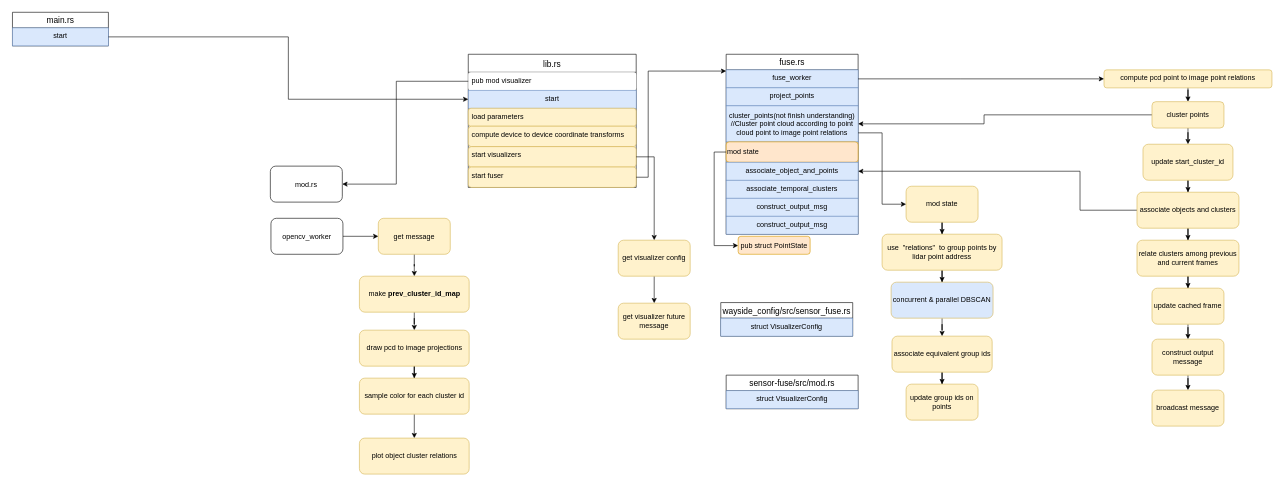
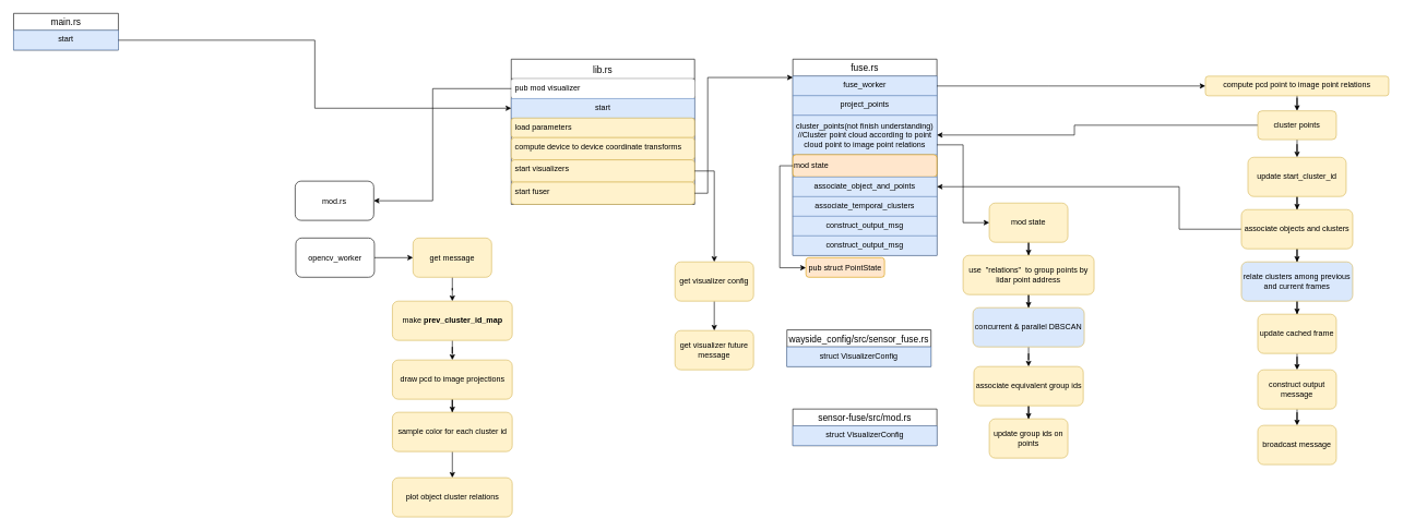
  <mxCell id="0" />
  <mxCell id="1" parent="0" />
  <mxCell id="2" value="main.rs" style="swimlane;fontStyle=0;childLayout=stackLayout;horizontal=1;startSize=26;horizontalStack=0;resizeParent=1;resizeParentMax=0;resizeLast=0;collapsible=1;marginBottom=0;align=center;fontSize=14;" parent="1" vertex="1"><mxGeometry x="20" y="20" width="160" height="56" as="geometry" /></mxCell>
  <mxCell id="3" value="start&#10;" style="text;strokeColor=#6c8ebf;fillColor=#dae8fc;spacingLeft=4;spacingRight=4;overflow=hidden;rotatable=0;points=[[0,0.5],[1,0.5]];portConstraint=eastwest;fontSize=12;align=center;" parent="2" vertex="1"><mxGeometry y="26" width="160" height="30" as="geometry" /></mxCell>
  <mxCell id="4" value="lib.rs" style="swimlane;fontStyle=0;childLayout=stackLayout;horizontal=1;startSize=30;horizontalStack=0;resizeParent=1;resizeParentMax=0;resizeLast=0;collapsible=1;marginBottom=0;align=center;fontSize=14;" parent="1" vertex="1"><mxGeometry x="780" y="90" width="280" height="222" as="geometry" /></mxCell>
  <mxCell id="5" value="pub mod visualizer" style="text;spacingLeft=4;spacingRight=4;overflow=hidden;rotatable=0;points=[[0,0.5],[1,0.5]];portConstraint=eastwest;fontSize=12;rounded=1;fillColor=default;" parent="4" vertex="1"><mxGeometry y="30" width="280" height="30" as="geometry" /></mxCell>
  <mxCell id="6" value="start&#10;" style="text;strokeColor=#6c8ebf;fillColor=#dae8fc;spacingLeft=4;spacingRight=4;overflow=hidden;rotatable=0;points=[[0,0.5],[1,0.5]];portConstraint=eastwest;fontSize=12;align=center;" parent="4" vertex="1"><mxGeometry y="60" width="280" height="30" as="geometry" /></mxCell>
  <mxCell id="7" value="load parameters" style="text;strokeColor=#d6b656;fillColor=#fff2cc;spacingLeft=4;spacingRight=4;overflow=hidden;rotatable=0;points=[[0,0.5],[1,0.5]];portConstraint=eastwest;fontSize=12;rounded=1;" parent="4" vertex="1"><mxGeometry y="90" width="280" height="30" as="geometry" /></mxCell>
  <mxCell id="8" value="compute device to device coordinate transforms" style="text;strokeColor=#d6b656;fillColor=#fff2cc;spacingLeft=4;spacingRight=4;overflow=hidden;rotatable=0;points=[[0,0.5],[1,0.5]];portConstraint=eastwest;fontSize=12;rounded=1;" parent="4" vertex="1"><mxGeometry y="120" width="280" height="34" as="geometry" /></mxCell>
  <mxCell id="9" value="start visualizers" style="text;strokeColor=#d6b656;fillColor=#fff2cc;spacingLeft=4;spacingRight=4;overflow=hidden;rotatable=0;points=[[0,0.5],[1,0.5]];portConstraint=eastwest;fontSize=12;rounded=1;" parent="4" vertex="1"><mxGeometry y="154" width="280" height="34" as="geometry" /></mxCell>
  <mxCell id="10" value="start fuser" style="text;strokeColor=#d6b656;fillColor=#fff2cc;spacingLeft=4;spacingRight=4;overflow=hidden;rotatable=0;points=[[0,0.5],[1,0.5]];portConstraint=eastwest;fontSize=12;rounded=1;" parent="4" vertex="1"><mxGeometry y="188" width="280" height="34" as="geometry" /></mxCell>
  <mxCell id="11" style="edgeStyle=orthogonalEdgeStyle;rounded=0;orthogonalLoop=1;jettySize=auto;html=1;entryX=0;entryY=0.5;entryDx=0;entryDy=0;" parent="1" source="3" target="6" edge="1"><mxGeometry relative="1" as="geometry" /></mxCell>
  <mxCell id="12" value="fuse.rs" style="swimlane;fontStyle=0;childLayout=stackLayout;horizontal=1;startSize=26;horizontalStack=0;resizeParent=1;resizeParentMax=0;resizeLast=0;collapsible=1;marginBottom=0;align=center;fontSize=14;" parent="1" vertex="1"><mxGeometry x="1210" y="90" width="220" height="300" as="geometry" /></mxCell>
  <mxCell id="13" value="fuse_worker" style="text;strokeColor=#6c8ebf;fillColor=#dae8fc;spacingLeft=4;spacingRight=4;overflow=hidden;rotatable=0;points=[[0,0.5],[1,0.5]];portConstraint=eastwest;fontSize=12;align=center;" parent="12" vertex="1"><mxGeometry y="26" width="220" height="30" as="geometry" /></mxCell>
  <mxCell id="14" value="project_points" style="text;strokeColor=#6c8ebf;fillColor=#dae8fc;spacingLeft=4;spacingRight=4;overflow=hidden;rotatable=0;points=[[0,0.5],[1,0.5]];portConstraint=eastwest;fontSize=12;align=center;" parent="12" vertex="1"><mxGeometry y="56" width="220" height="30" as="geometry" /></mxCell>
  <mxCell id="15" value="cluster_points(not finish understanding)&lt;br style=&quot;padding: 0px ; margin: 0px&quot;&gt;//Cluster point cloud according to point cloud point to image point relations" style="rounded=0;whiteSpace=wrap;html=1;align=center;fillColor=#dae8fc;strokeColor=#6c8ebf;" parent="12" vertex="1"><mxGeometry y="86" width="220" height="60" as="geometry" /></mxCell>
  <mxCell id="16" value="&lt;span style=&quot;&quot;&gt;mod state&lt;/span&gt;" style="rounded=1;whiteSpace=wrap;html=1;fillColor=#ffe6cc;strokeColor=#d79b00;align=left;" parent="12" vertex="1"><mxGeometry y="146" width="220" height="34" as="geometry" /></mxCell>
  <mxCell id="17" value="associate_object_and_points" style="text;strokeColor=#6c8ebf;fillColor=#dae8fc;spacingLeft=4;spacingRight=4;overflow=hidden;rotatable=0;points=[[0,0.5],[1,0.5]];portConstraint=eastwest;fontSize=12;align=center;" parent="12" vertex="1"><mxGeometry y="180" width="220" height="30" as="geometry" /></mxCell>
  <mxCell id="18" value="associate_temporal_clusters" style="text;strokeColor=#6c8ebf;fillColor=#dae8fc;spacingLeft=4;spacingRight=4;overflow=hidden;rotatable=0;points=[[0,0.5],[1,0.5]];portConstraint=eastwest;fontSize=12;align=center;" parent="12" vertex="1"><mxGeometry y="210" width="220" height="30" as="geometry" /></mxCell>
  <mxCell id="19" value="construct_output_msg" style="text;strokeColor=#6c8ebf;fillColor=#dae8fc;spacingLeft=4;spacingRight=4;overflow=hidden;rotatable=0;points=[[0,0.5],[1,0.5]];portConstraint=eastwest;fontSize=12;align=center;" parent="12" vertex="1"><mxGeometry y="240" width="220" height="30" as="geometry" /></mxCell>
  <mxCell id="20" value="construct_output_msg" style="text;strokeColor=#6c8ebf;fillColor=#dae8fc;spacingLeft=4;spacingRight=4;overflow=hidden;rotatable=0;points=[[0,0.5],[1,0.5]];portConstraint=eastwest;fontSize=12;align=center;" parent="12" vertex="1"><mxGeometry y="270" width="220" height="30" as="geometry" /></mxCell>
  <mxCell id="21" style="edgeStyle=orthogonalEdgeStyle;rounded=0;orthogonalLoop=1;jettySize=auto;html=1;" parent="1" source="10" target="12" edge="1"><mxGeometry relative="1" as="geometry"><Array as="points"><mxPoint x="1080" y="295" /><mxPoint x="1080" y="118" /></Array></mxGeometry></mxCell>
  <mxCell id="22" style="edgeStyle=orthogonalEdgeStyle;rounded=0;orthogonalLoop=1;jettySize=auto;html=1;exitX=0.5;exitY=0.967;exitDx=0;exitDy=0;exitPerimeter=0;fillColor=#fff2cc;" parent="1" source="23" target="36" edge="1"><mxGeometry relative="1" as="geometry"><mxPoint x="1980" y="200" as="targetPoint" /></mxGeometry></mxCell>
  <mxCell id="23" value="compute pcd point to image point relations" style="text;strokeColor=#d6b656;fillColor=#fff2cc;spacingLeft=4;spacingRight=4;overflow=hidden;rotatable=0;points=[[0,0.5],[1,0.5]];portConstraint=eastwest;fontSize=12;rounded=1;align=center;" parent="1" vertex="1"><mxGeometry x="1840" y="116" width="280" height="30" as="geometry" /></mxCell>
  <mxCell id="24" style="edgeStyle=orthogonalEdgeStyle;rounded=0;orthogonalLoop=1;jettySize=auto;html=1;" parent="1" source="13" target="23" edge="1"><mxGeometry relative="1" as="geometry"><Array as="points"><mxPoint x="1600" y="131" /></Array></mxGeometry></mxCell>
  <mxCell id="25" value="" style="edgeStyle=orthogonalEdgeStyle;rounded=0;orthogonalLoop=1;jettySize=auto;html=1;fillColor=#fff2cc;" parent="1" source="26" target="28" edge="1"><mxGeometry relative="1" as="geometry" /></mxCell>
  <mxCell id="26" value="&lt;span style=&quot;text-align: left&quot;&gt;mod state&lt;/span&gt;" style="rounded=1;whiteSpace=wrap;html=1;fillColor=#fff2cc;strokeColor=#d6b656;" parent="1" vertex="1"><mxGeometry x="1510" y="310" width="120" height="60" as="geometry" /></mxCell>
  <mxCell id="27" value="" style="edgeStyle=orthogonalEdgeStyle;rounded=0;orthogonalLoop=1;jettySize=auto;html=1;strokeColor=#000000;" parent="1" source="28" target="30" edge="1"><mxGeometry relative="1" as="geometry" /></mxCell>
  <mxCell id="28" value="use&amp;nbsp; &quot;relations&quot;&amp;nbsp; to group points by lidar point address" style="whiteSpace=wrap;html=1;rounded=1;strokeColor=#d6b656;fillColor=#fff2cc;" parent="1" vertex="1"><mxGeometry x="1470" y="390" width="200" height="60" as="geometry" /></mxCell>
  <mxCell id="29" value="" style="edgeStyle=orthogonalEdgeStyle;rounded=0;orthogonalLoop=1;jettySize=auto;html=1;strokeColor=#000000;" parent="1" source="30" target="32" edge="1"><mxGeometry relative="1" as="geometry" /></mxCell>
  <mxCell id="30" value="concurrent &amp;amp; parallel DBSCAN" style="whiteSpace=wrap;html=1;rounded=1;strokeColor=#d6b656;fillColor=#dae8fc;" parent="1" vertex="1"><mxGeometry x="1485" y="470" width="170" height="60" as="geometry" /></mxCell>
  <mxCell id="31" value="" style="edgeStyle=orthogonalEdgeStyle;rounded=0;orthogonalLoop=1;jettySize=auto;html=1;strokeColor=#000000;" parent="1" source="32" target="33" edge="1"><mxGeometry relative="1" as="geometry" /></mxCell>
  <mxCell id="32" value="associate equivalent group ids" style="whiteSpace=wrap;html=1;rounded=1;strokeColor=#d6b656;fillColor=#fff2cc;" parent="1" vertex="1"><mxGeometry x="1486.5" y="560" width="167" height="60" as="geometry" /></mxCell>
  <mxCell id="33" value="update group ids on points" style="whiteSpace=wrap;html=1;rounded=1;strokeColor=#d6b656;fillColor=#fff2cc;" parent="1" vertex="1"><mxGeometry x="1510" y="640" width="120" height="60" as="geometry" /></mxCell>
  <mxCell id="34" value="" style="edgeStyle=orthogonalEdgeStyle;rounded=0;orthogonalLoop=1;jettySize=auto;html=1;strokeColor=#000000;" parent="1" source="36" target="38" edge="1"><mxGeometry relative="1" as="geometry" /></mxCell>
  <mxCell id="35" style="edgeStyle=orthogonalEdgeStyle;rounded=0;orthogonalLoop=1;jettySize=auto;html=1;strokeColor=#000000;exitX=0;exitY=0.5;exitDx=0;exitDy=0;entryX=1;entryY=0.5;entryDx=0;entryDy=0;" parent="1" source="36" target="15" edge="1"><mxGeometry relative="1" as="geometry"><mxPoint x="1440" y="230" as="targetPoint" /><Array as="points"><mxPoint x="1640" y="191" /><mxPoint x="1640" y="206" /></Array></mxGeometry></mxCell>
  <mxCell id="36" value="cluster&amp;nbsp;points" style="rounded=1;whiteSpace=wrap;html=1;align=center;fillColor=#fff2cc;strokeColor=#d6b656;" parent="1" vertex="1"><mxGeometry x="1920" y="169" width="120" height="44" as="geometry" /></mxCell>
  <mxCell id="37" value="" style="edgeStyle=orthogonalEdgeStyle;rounded=0;orthogonalLoop=1;jettySize=auto;html=1;strokeColor=#000000;" parent="1" source="38" target="41" edge="1"><mxGeometry relative="1" as="geometry" /></mxCell>
  <mxCell id="38" value="update start_cluster_id" style="whiteSpace=wrap;html=1;rounded=1;strokeColor=#d6b656;fillColor=#fff2cc;" parent="1" vertex="1"><mxGeometry x="1905" y="240" width="150" height="60" as="geometry" /></mxCell>
  <mxCell id="39" style="edgeStyle=orthogonalEdgeStyle;rounded=0;orthogonalLoop=1;jettySize=auto;html=1;entryX=1;entryY=0.5;entryDx=0;entryDy=0;strokeColor=#000000;" parent="1" source="41" target="17" edge="1"><mxGeometry relative="1" as="geometry"><Array as="points"><mxPoint x="1800" y="350" /><mxPoint x="1800" y="285" /></Array></mxGeometry></mxCell>
  <mxCell id="40" value="" style="edgeStyle=orthogonalEdgeStyle;rounded=0;orthogonalLoop=1;jettySize=auto;html=1;strokeColor=#000000;" parent="1" source="41" target="43" edge="1"><mxGeometry relative="1" as="geometry" /></mxCell>
  <mxCell id="41" value="associate objects and clusters" style="whiteSpace=wrap;html=1;rounded=1;strokeColor=#d6b656;fillColor=#fff2cc;" parent="1" vertex="1"><mxGeometry x="1895" y="320" width="170" height="60" as="geometry" /></mxCell>
  <mxCell id="42" value="" style="edgeStyle=orthogonalEdgeStyle;rounded=0;orthogonalLoop=1;jettySize=auto;html=1;strokeColor=#000000;" parent="1" source="43" target="45" edge="1"><mxGeometry relative="1" as="geometry" /></mxCell>
- <mxCell id="43" value="relate clusters among previous and current frames" style="whiteSpace=wrap;html=1;rounded=1;strokeColor=#d6b656;fillColor=#fff2cc;" parent="1" vertex="1"><mxGeometry x="1895" y="400" width="170" height="60" as="geometry" /></mxCell>
+ <mxCell id="43" value="relate clusters among previous and current frames" style="whiteSpace=wrap;html=1;rounded=1;strokeColor=#d6b656;fillColor=#dae8fc;" parent="1" vertex="1"><mxGeometry x="1895" y="400" width="170" height="60" as="geometry" /></mxCell>
  <mxCell id="44" value="" style="edgeStyle=orthogonalEdgeStyle;rounded=0;orthogonalLoop=1;jettySize=auto;html=1;strokeColor=#000000;" parent="1" source="45" target="47" edge="1"><mxGeometry relative="1" as="geometry" /></mxCell>
  <mxCell id="45" value="update cached frame" style="whiteSpace=wrap;html=1;rounded=1;strokeColor=#d6b656;fillColor=#fff2cc;" parent="1" vertex="1"><mxGeometry x="1920" y="480" width="120" height="60" as="geometry" /></mxCell>
  <mxCell id="46" value="" style="edgeStyle=orthogonalEdgeStyle;rounded=0;orthogonalLoop=1;jettySize=auto;html=1;strokeColor=#000000;" parent="1" source="47" target="48" edge="1"><mxGeometry relative="1" as="geometry" /></mxCell>
  <mxCell id="47" value="construct output message" style="whiteSpace=wrap;html=1;rounded=1;strokeColor=#d6b656;fillColor=#fff2cc;" parent="1" vertex="1"><mxGeometry x="1920" y="565" width="120" height="60" as="geometry" /></mxCell>
  <mxCell id="48" value="broadcast message" style="whiteSpace=wrap;html=1;rounded=1;strokeColor=#d6b656;fillColor=#fff2cc;" parent="1" vertex="1"><mxGeometry x="1920" y="650" width="120" height="60" as="geometry" /></mxCell>
  <mxCell id="49" style="edgeStyle=orthogonalEdgeStyle;rounded=0;orthogonalLoop=1;jettySize=auto;html=1;entryX=0;entryY=0.5;entryDx=0;entryDy=0;strokeColor=#000000;exitX=1;exitY=0.75;exitDx=0;exitDy=0;" parent="1" source="15" target="26" edge="1"><mxGeometry relative="1" as="geometry" /></mxCell>
  <mxCell id="50" style="edgeStyle=orthogonalEdgeStyle;rounded=0;orthogonalLoop=1;jettySize=auto;html=1;strokeColor=#000000;" parent="1" source="16" target="51" edge="1"><mxGeometry relative="1" as="geometry"><mxPoint x="1089" y="360" as="targetPoint" /><Array as="points"><mxPoint x="1190" y="253" /><mxPoint x="1190" y="409" /></Array></mxGeometry></mxCell>
  <mxCell id="51" value="pub struct PointState" style="rounded=1;whiteSpace=wrap;html=1;align=center;fillColor=#ffe6cc;strokeColor=#d79b00;" parent="1" vertex="1"><mxGeometry x="1230" y="393.5" width="120" height="30" as="geometry" /></mxCell>
  <mxCell id="52" style="edgeStyle=orthogonalEdgeStyle;rounded=0;orthogonalLoop=1;jettySize=auto;html=1;" parent="1" source="5" target="53" edge="1"><mxGeometry relative="1" as="geometry"><mxPoint x="630" y="310" as="targetPoint" /><Array as="points"><mxPoint x="660" y="135" /></Array></mxGeometry></mxCell>
  <mxCell id="53" value="mod.rs" style="rounded=1;whiteSpace=wrap;html=1;strokeColor=default;fillColor=default;" parent="1" vertex="1"><mxGeometry x="450" y="276.5" width="120" height="60" as="geometry" /></mxCell>
  <mxCell id="54" style="edgeStyle=orthogonalEdgeStyle;rounded=0;orthogonalLoop=1;jettySize=auto;html=1;" parent="1" source="55" target="57" edge="1"><mxGeometry relative="1" as="geometry" /></mxCell>
  <mxCell id="55" value="opencv_worker" style="rounded=1;whiteSpace=wrap;html=1;strokeColor=default;fillColor=default;" parent="1" vertex="1"><mxGeometry x="451" y="363.5" width="120" height="60" as="geometry" /></mxCell>
  <mxCell id="56" style="edgeStyle=orthogonalEdgeStyle;rounded=0;orthogonalLoop=1;jettySize=auto;html=1;entryX=0.5;entryY=0;entryDx=0;entryDy=0;" parent="1" source="57" target="59" edge="1"><mxGeometry relative="1" as="geometry" /></mxCell>
  <mxCell id="57" value="get message" style="rounded=1;whiteSpace=wrap;html=1;strokeColor=#d6b656;fillColor=#fff2cc;" parent="1" vertex="1"><mxGeometry x="630" y="363.5" width="120" height="60" as="geometry" /></mxCell>
  <mxCell id="58" style="edgeStyle=orthogonalEdgeStyle;rounded=0;orthogonalLoop=1;jettySize=auto;html=1;" parent="1" source="59" target="61" edge="1"><mxGeometry relative="1" as="geometry" /></mxCell>
  <mxCell id="59" value="make&amp;nbsp;&lt;b&gt;prev_cluster_id_map&lt;/b&gt;" style="rounded=1;whiteSpace=wrap;html=1;strokeColor=#d6b656;fillColor=#fff2cc;" parent="1" vertex="1"><mxGeometry x="598.5" y="460" width="183" height="60" as="geometry" /></mxCell>
  <mxCell id="60" style="edgeStyle=orthogonalEdgeStyle;rounded=0;orthogonalLoop=1;jettySize=auto;html=1;" parent="1" source="61" target="63" edge="1"><mxGeometry relative="1" as="geometry" /></mxCell>
  <mxCell id="61" value="draw pcd to image projections" style="rounded=1;whiteSpace=wrap;html=1;strokeColor=#d6b656;fillColor=#fff2cc;" parent="1" vertex="1"><mxGeometry x="598.5" y="550" width="183" height="60" as="geometry" /></mxCell>
  <mxCell id="62" style="edgeStyle=orthogonalEdgeStyle;rounded=0;orthogonalLoop=1;jettySize=auto;html=1;" parent="1" source="63" target="64" edge="1"><mxGeometry relative="1" as="geometry" /></mxCell>
  <mxCell id="63" value="sample color for each cluster id" style="rounded=1;whiteSpace=wrap;html=1;strokeColor=#d6b656;fillColor=#fff2cc;" parent="1" vertex="1"><mxGeometry x="598.5" y="630" width="183" height="60" as="geometry" /></mxCell>
  <mxCell id="64" value="plot object cluster relations" style="rounded=1;whiteSpace=wrap;html=1;strokeColor=#d6b656;fillColor=#fff2cc;" parent="1" vertex="1"><mxGeometry x="598.5" y="730" width="183" height="60" as="geometry" /></mxCell>
  <mxCell id="65" style="edgeStyle=orthogonalEdgeStyle;rounded=0;orthogonalLoop=1;jettySize=auto;html=1;" edge="1" parent="1" source="9" target="67"><mxGeometry relative="1" as="geometry"><mxPoint x="1090" y="450" as="targetPoint" /></mxGeometry></mxCell>
  <mxCell id="66" style="edgeStyle=orthogonalEdgeStyle;rounded=0;orthogonalLoop=1;jettySize=auto;html=1;" edge="1" parent="1" source="67" target="68"><mxGeometry relative="1" as="geometry" /></mxCell>
  <mxCell id="67" value="get visualizer config" style="rounded=1;whiteSpace=wrap;html=1;strokeColor=#d6b656;fillColor=#fff2cc;" vertex="1" parent="1"><mxGeometry x="1030" y="400" width="120" height="60" as="geometry" /></mxCell>
  <mxCell id="68" value="get visualizer future message" style="rounded=1;whiteSpace=wrap;html=1;strokeColor=#d6b656;fillColor=#fff2cc;" vertex="1" parent="1"><mxGeometry x="1030" y="505" width="120" height="60" as="geometry" /></mxCell>
  <mxCell id="69" value="wayside_config/src/sensor_fuse.rs" style="swimlane;fontStyle=0;childLayout=stackLayout;horizontal=1;startSize=26;horizontalStack=0;resizeParent=1;resizeParentMax=0;resizeLast=0;collapsible=1;marginBottom=0;align=center;fontSize=14;" vertex="1" parent="1"><mxGeometry x="1201" y="504" width="220" height="56" as="geometry" /></mxCell>
  <mxCell id="70" value="struct VisualizerConfig" style="text;strokeColor=#6c8ebf;fillColor=#dae8fc;spacingLeft=4;spacingRight=4;overflow=hidden;rotatable=0;points=[[0,0.5],[1,0.5]];portConstraint=eastwest;fontSize=12;align=center;" vertex="1" parent="69"><mxGeometry y="26" width="220" height="30" as="geometry" /></mxCell>
  <mxCell id="71" value="sensor-fuse/src/mod.rs" style="swimlane;fontStyle=0;childLayout=stackLayout;horizontal=1;startSize=26;horizontalStack=0;resizeParent=1;resizeParentMax=0;resizeLast=0;collapsible=1;marginBottom=0;align=center;fontSize=14;" vertex="1" parent="1"><mxGeometry x="1210" y="625" width="220" height="56" as="geometry" /></mxCell>
  <mxCell id="72" value="struct VisualizerConfig" style="text;strokeColor=#6c8ebf;fillColor=#dae8fc;spacingLeft=4;spacingRight=4;overflow=hidden;rotatable=0;points=[[0,0.5],[1,0.5]];portConstraint=eastwest;fontSize=12;align=center;" vertex="1" parent="71"><mxGeometry y="26" width="220" height="30" as="geometry" /></mxCell>
